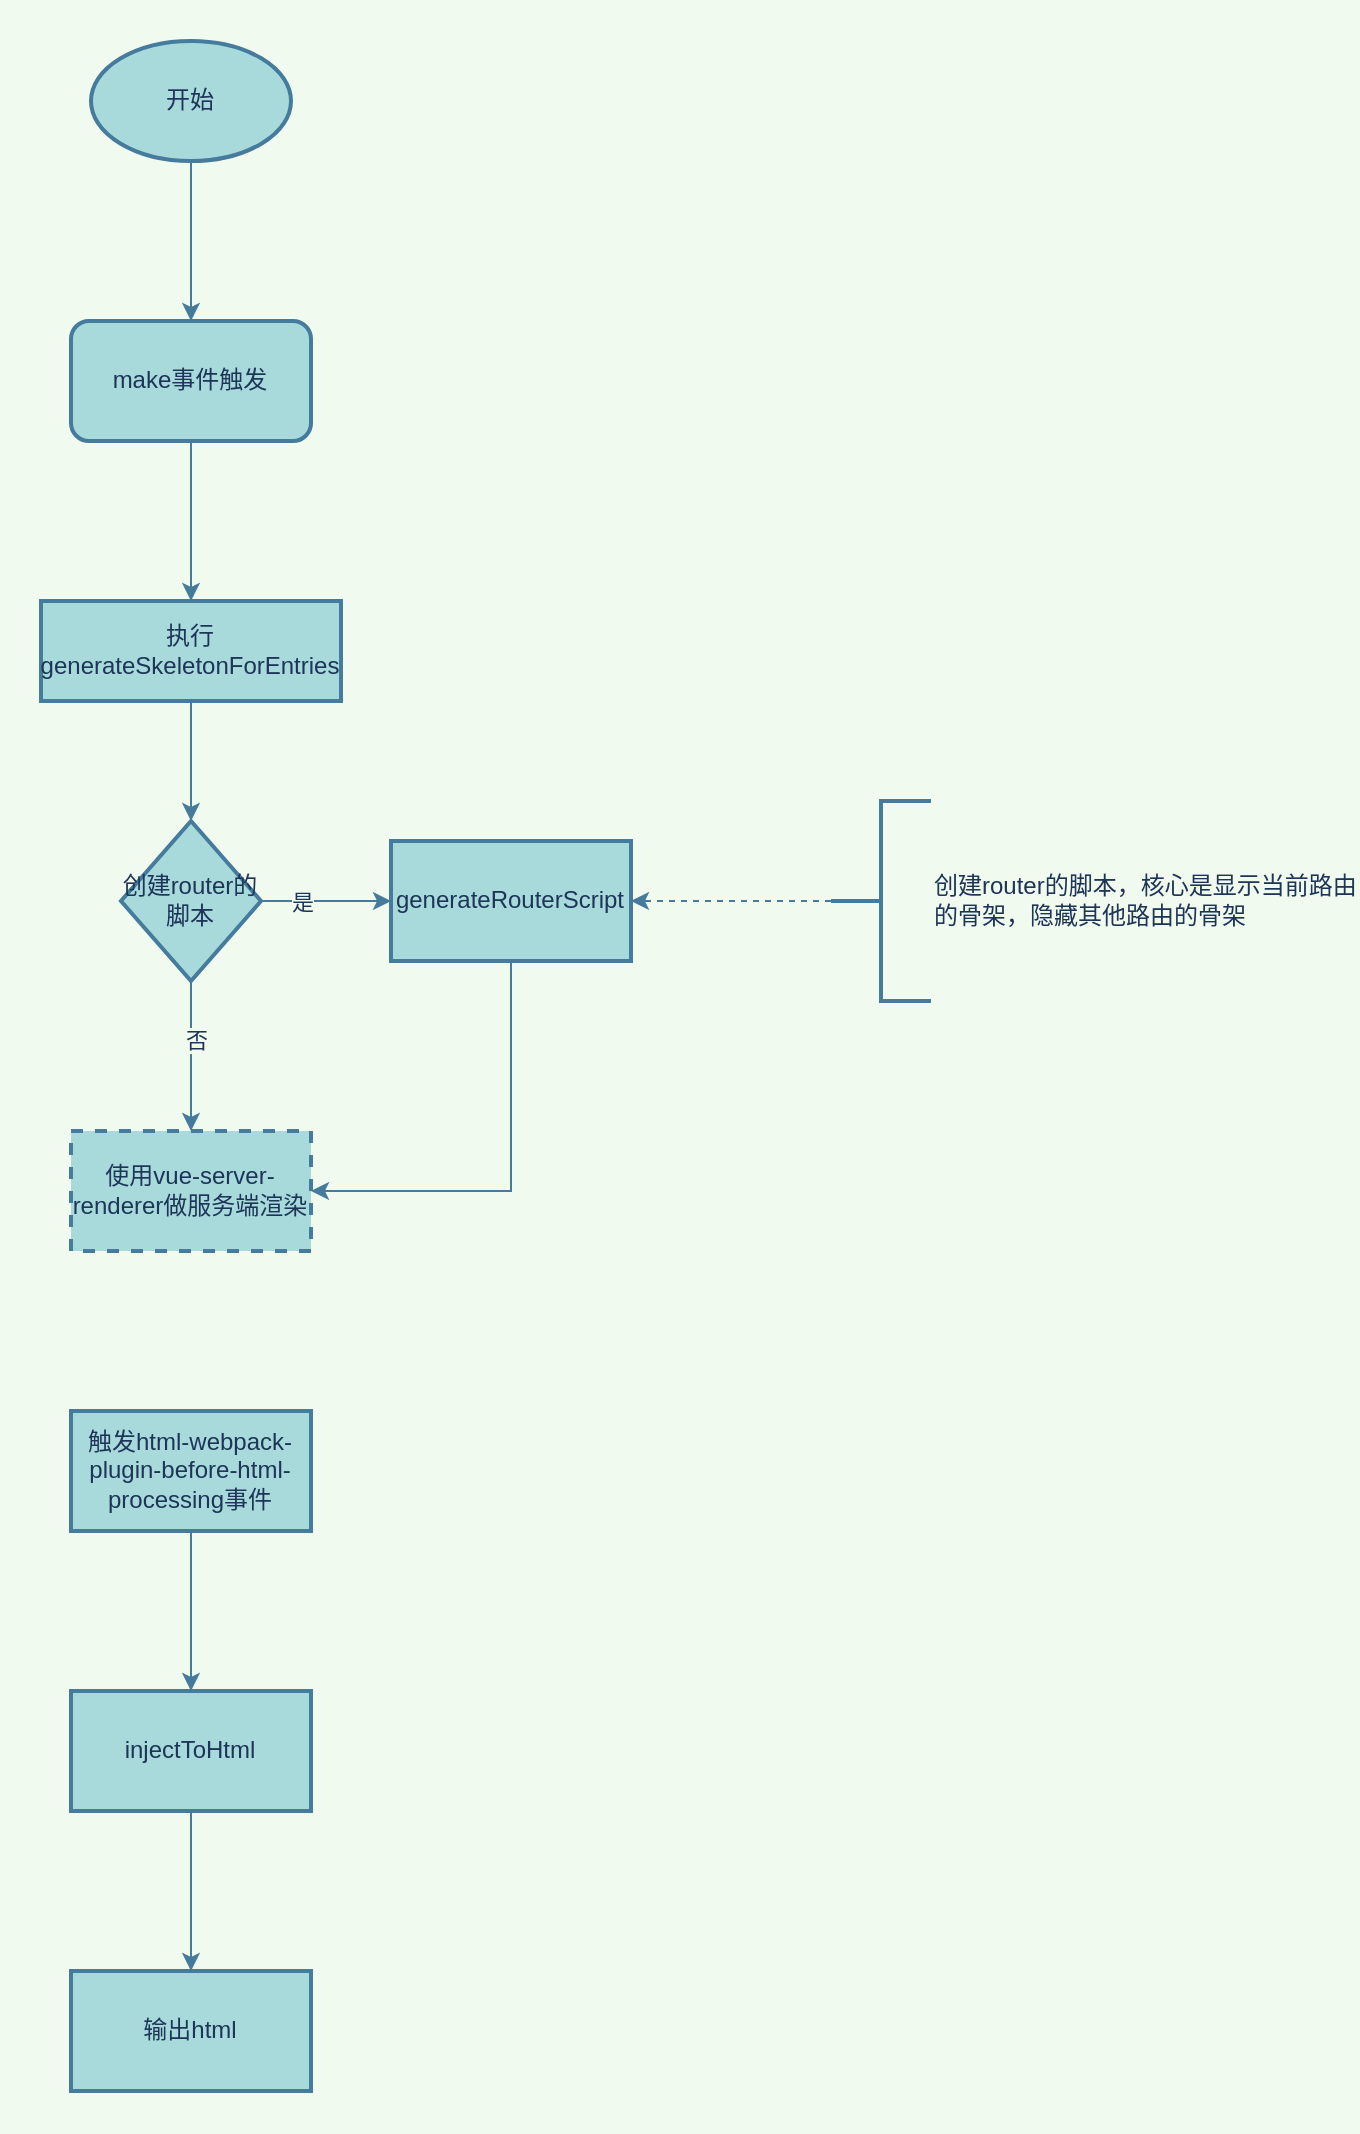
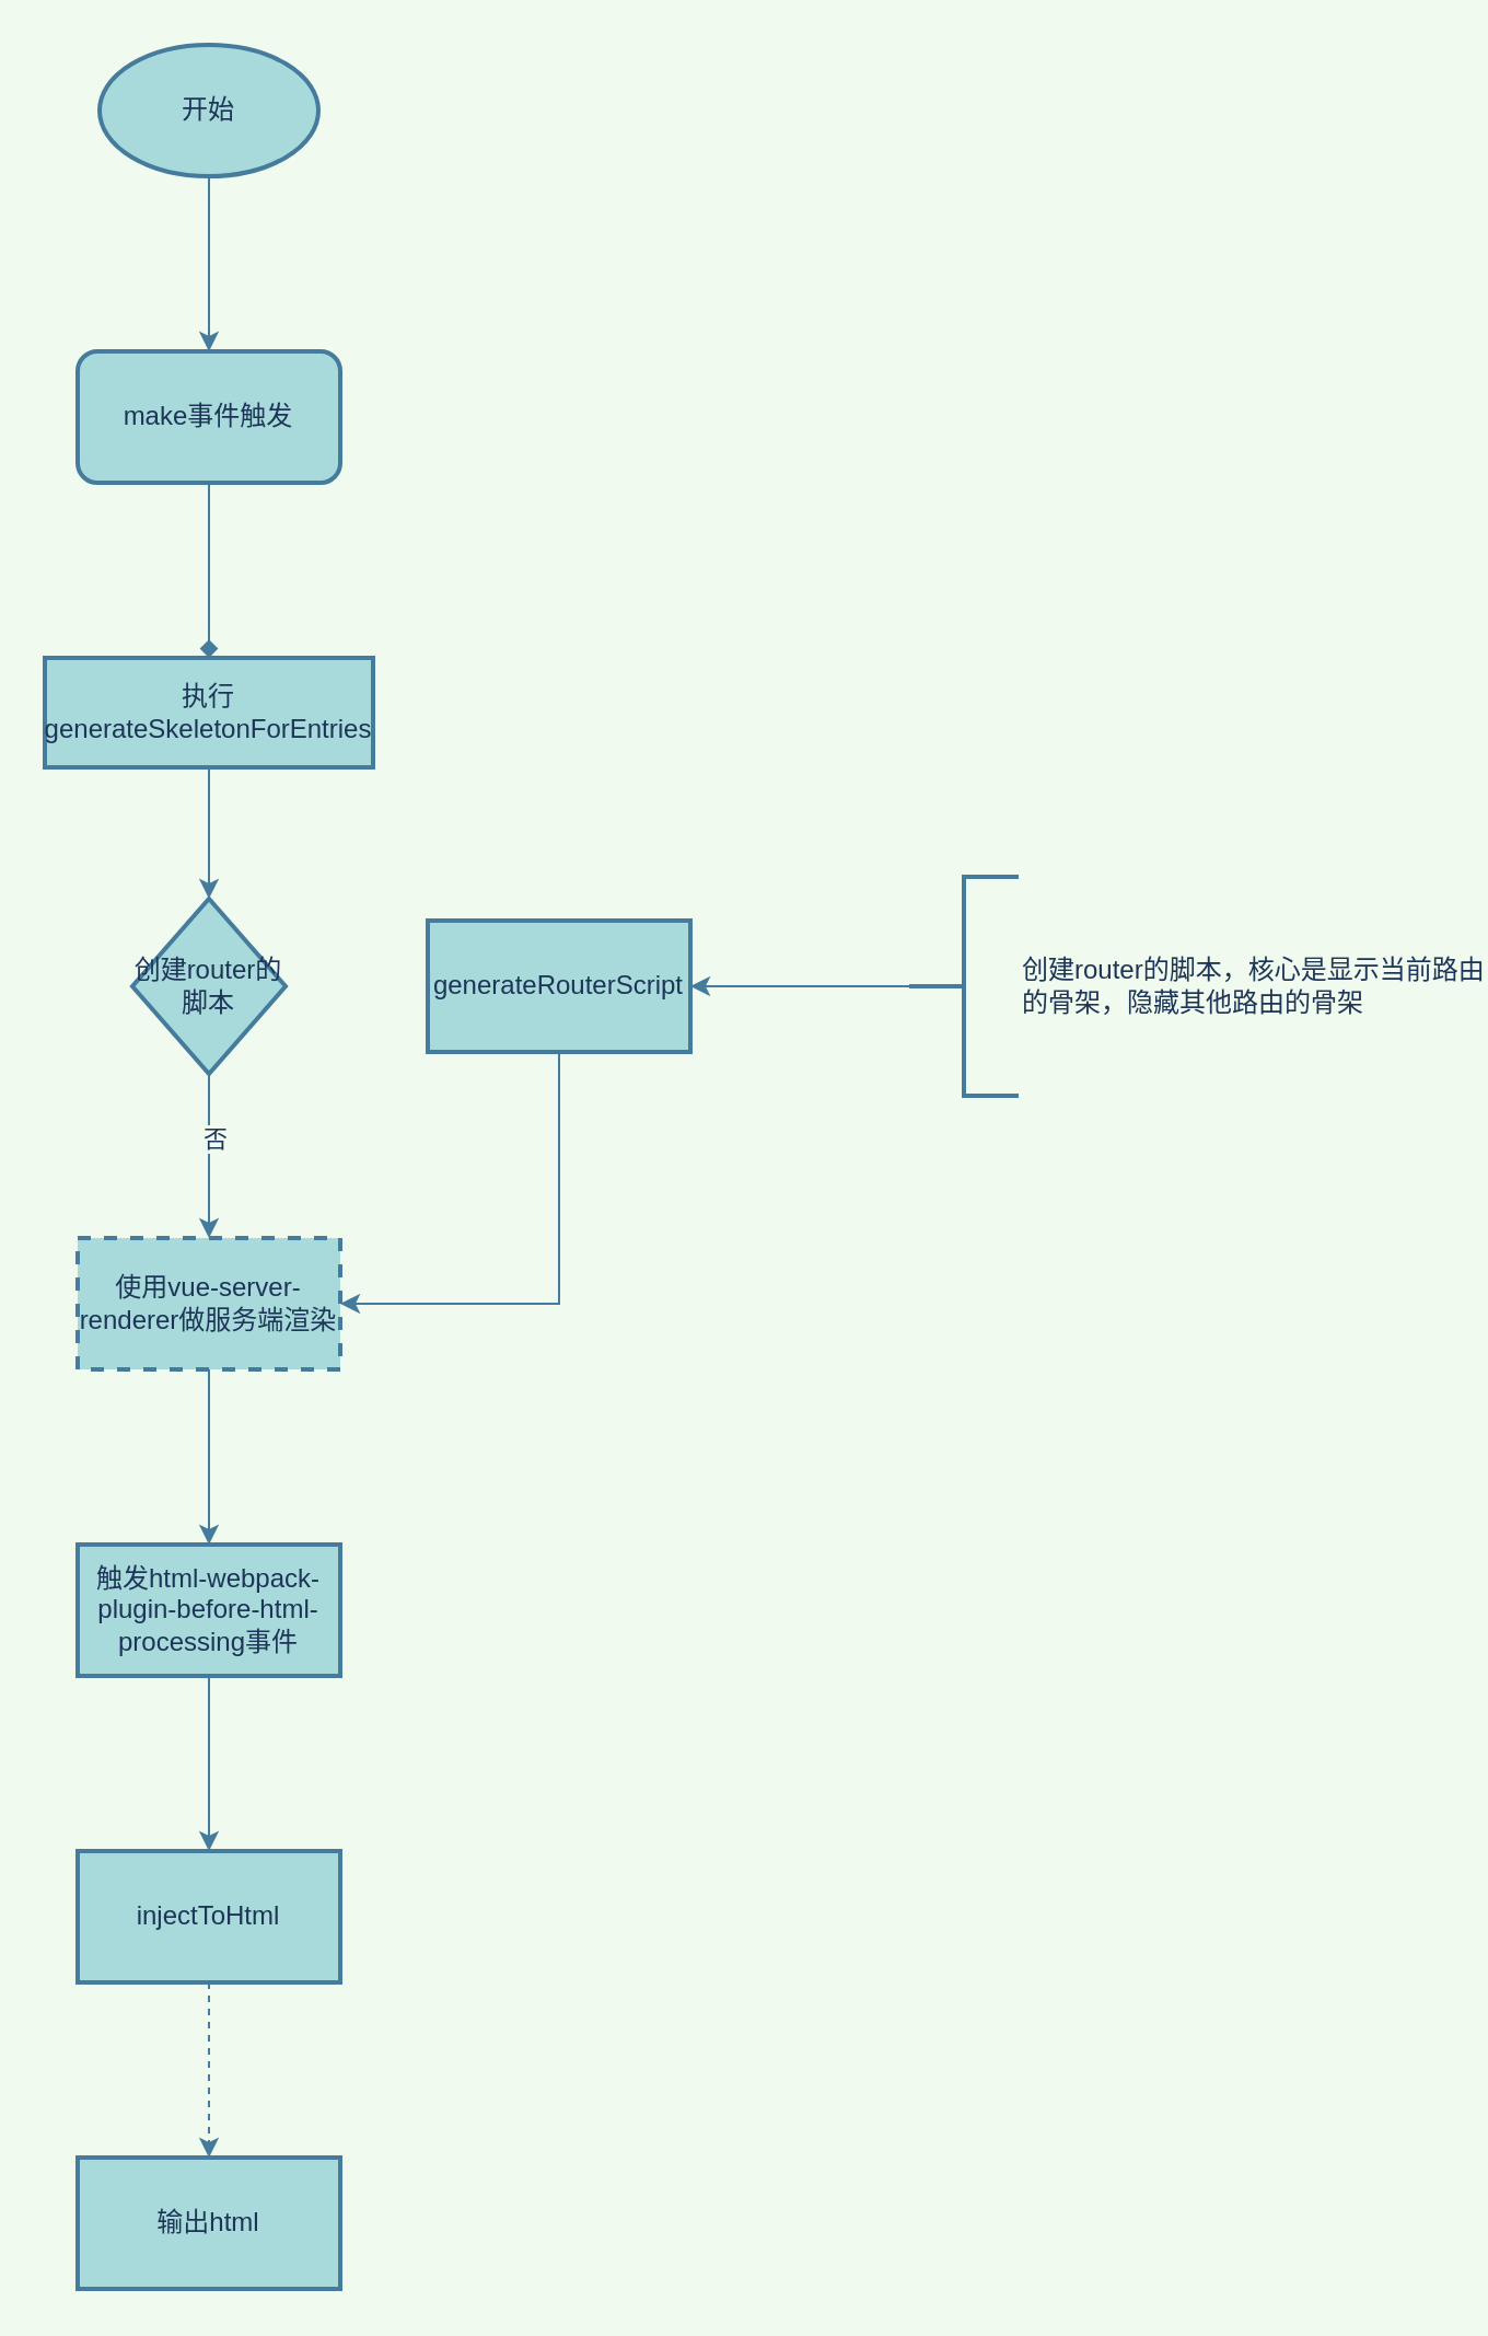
  <mxCell id="0" />
  <mxCell id="1" parent="0" />
  <mxCell id="2" value="" style="edgeStyle=orthogonalEdgeStyle;rounded=0;orthogonalLoop=1;jettySize=auto;html=1;labelBackgroundColor=#F1FAEE;strokeColor=#457B9D;fontColor=#1D3557;" parent="1" source="3" target="5" edge="1"><mxGeometry relative="1" as="geometry" /></mxCell>
  <mxCell id="3" value="开始" style="strokeWidth=2;html=1;shape=mxgraph.flowchart.start_1;whiteSpace=wrap;fillColor=#A8DADC;strokeColor=#457B9D;fontColor=#1D3557;" parent="1" vertex="1"><mxGeometry x="45" y="20" width="100" height="60" as="geometry" /></mxCell>
- <mxCell id="4" value="" style="edgeStyle=orthogonalEdgeStyle;rounded=0;orthogonalLoop=1;jettySize=auto;html=1;labelBackgroundColor=#F1FAEE;strokeColor=#457B9D;fontColor=#1D3557;" parent="1" source="5" target="7" edge="1"><mxGeometry relative="1" as="geometry" /></mxCell>
+ <mxCell id="4" value="" style="edgeStyle=orthogonalEdgeStyle;rounded=0;orthogonalLoop=1;jettySize=auto;html=1;labelBackgroundColor=#F1FAEE;strokeColor=#457B9D;fontColor=#1D3557;endArrow=diamond;" parent="1" source="5" target="7" edge="1"><mxGeometry relative="1" as="geometry" /></mxCell>
  <mxCell id="5" value="make事件触发" style="whiteSpace=wrap;html=1;strokeWidth=2;fillColor=#A8DADC;strokeColor=#457B9D;fontColor=#1D3557;rounded=1;" parent="1" vertex="1"><mxGeometry x="35" y="160" width="120" height="60" as="geometry" /></mxCell>
  <mxCell id="6" value="" style="edgeStyle=orthogonalEdgeStyle;rounded=0;orthogonalLoop=1;jettySize=auto;html=1;labelBackgroundColor=#F1FAEE;strokeColor=#457B9D;fontColor=#1D3557;" parent="1" source="7" target="20" edge="1"><mxGeometry relative="1" as="geometry" /></mxCell>
  <mxCell id="7" value="执行generateSkeletonForEntries" style="whiteSpace=wrap;html=1;strokeWidth=2;fillColor=#A8DADC;strokeColor=#457B9D;fontColor=#1D3557;" parent="1" vertex="1"><mxGeometry x="20" y="300" width="150" height="50" as="geometry" /></mxCell>
  <mxCell id="8" style="edgeStyle=orthogonalEdgeStyle;rounded=0;orthogonalLoop=1;jettySize=auto;html=1;entryX=1;entryY=0.5;entryDx=0;entryDy=0;labelBackgroundColor=#F1FAEE;strokeColor=#457B9D;fontColor=#1D3557;" parent="1" source="9" target="11" edge="1"><mxGeometry relative="1" as="geometry"><Array as="points"><mxPoint x="255" y="595" /></Array></mxGeometry></mxCell>
  <mxCell id="9" value="generateRouterScript" style="whiteSpace=wrap;html=1;strokeWidth=2;fillColor=#A8DADC;strokeColor=#457B9D;fontColor=#1D3557;" parent="1" vertex="1"><mxGeometry x="195" y="420" width="120" height="60" as="geometry" /></mxCell>
+ <mxCell id="10" value="" style="edgeStyle=orthogonalEdgeStyle;rounded=0;orthogonalLoop=1;jettySize=auto;html=1;labelBackgroundColor=#F1FAEE;strokeColor=#457B9D;fontColor=#1D3557;" parent="1" source="11" target="13" edge="1"><mxGeometry relative="1" as="geometry" /></mxCell>
  <mxCell id="11" value="使用vue-server-renderer做服务端渲染" style="whiteSpace=wrap;html=1;strokeWidth=2;fillColor=#A8DADC;strokeColor=#457B9D;fontColor=#1D3557;dashed=1;" parent="1" vertex="1"><mxGeometry x="35" y="565" width="120" height="60" as="geometry" /></mxCell>
  <mxCell id="12" value="" style="edgeStyle=orthogonalEdgeStyle;rounded=0;orthogonalLoop=1;jettySize=auto;html=1;labelBackgroundColor=#F1FAEE;strokeColor=#457B9D;fontColor=#1D3557;" parent="1" source="13" target="15" edge="1"><mxGeometry relative="1" as="geometry" /></mxCell>
  <mxCell id="13" value="触发html-webpack-plugin-before-html-processing事件" style="whiteSpace=wrap;html=1;strokeWidth=2;fillColor=#A8DADC;strokeColor=#457B9D;fontColor=#1D3557;" parent="1" vertex="1"><mxGeometry x="35" y="705" width="120" height="60" as="geometry" /></mxCell>
- <mxCell id="14" value="" style="edgeStyle=orthogonalEdgeStyle;rounded=0;orthogonalLoop=1;jettySize=auto;html=1;labelBackgroundColor=#F1FAEE;strokeColor=#457B9D;fontColor=#1D3557;" parent="1" source="15" target="23" edge="1"><mxGeometry relative="1" as="geometry" /></mxCell>
+ <mxCell id="14" value="" style="edgeStyle=orthogonalEdgeStyle;rounded=0;orthogonalLoop=1;jettySize=auto;html=1;labelBackgroundColor=#F1FAEE;strokeColor=#457B9D;fontColor=#1D3557;dashed=1;" parent="1" source="15" target="23" edge="1"><mxGeometry relative="1" as="geometry" /></mxCell>
  <mxCell id="15" value="injectToHtml" style="whiteSpace=wrap;html=1;strokeWidth=2;fillColor=#A8DADC;strokeColor=#457B9D;fontColor=#1D3557;" parent="1" vertex="1"><mxGeometry x="35" y="845" width="120" height="60" as="geometry" /></mxCell>
- <mxCell id="16" value="" style="edgeStyle=orthogonalEdgeStyle;rounded=0;orthogonalLoop=1;jettySize=auto;html=1;labelBackgroundColor=#F1FAEE;strokeColor=#457B9D;fontColor=#1D3557;" parent="1" source="20" target="9" edge="1"><mxGeometry relative="1" as="geometry" /></mxCell>
- <mxCell id="17" value="是" style="edgeLabel;html=1;align=center;verticalAlign=middle;resizable=0;points=[];labelBackgroundColor=#F1FAEE;fontColor=#1D3557;" parent="16" vertex="1" connectable="0"><mxGeometry x="-0.388" relative="1" as="geometry"><mxPoint as="offset" /></mxGeometry></mxCell>
  <mxCell id="18" value="" style="edgeStyle=orthogonalEdgeStyle;rounded=0;orthogonalLoop=1;jettySize=auto;html=1;labelBackgroundColor=#F1FAEE;strokeColor=#457B9D;fontColor=#1D3557;" parent="1" source="20" target="11" edge="1"><mxGeometry relative="1" as="geometry" /></mxCell>
  <mxCell id="19" value="否" style="edgeLabel;html=1;align=center;verticalAlign=middle;resizable=0;points=[];labelBackgroundColor=#F1FAEE;fontColor=#1D3557;" parent="18" vertex="1" connectable="0"><mxGeometry x="-0.227" y="2" relative="1" as="geometry"><mxPoint as="offset" /></mxGeometry></mxCell>
  <mxCell id="20" value="创建router的脚本" style="rhombus;whiteSpace=wrap;html=1;strokeWidth=2;fillColor=#A8DADC;strokeColor=#457B9D;fontColor=#1D3557;" parent="1" vertex="1"><mxGeometry x="60" y="410" width="70" height="80" as="geometry" /></mxCell>
- <mxCell id="21" value="" style="edgeStyle=orthogonalEdgeStyle;rounded=0;orthogonalLoop=1;jettySize=auto;html=1;labelBackgroundColor=#F1FAEE;strokeColor=#457B9D;fontColor=#1D3557;dashed=1;" parent="1" source="22" target="9" edge="1"><mxGeometry relative="1" as="geometry" /></mxCell>
+ <mxCell id="21" value="" style="edgeStyle=orthogonalEdgeStyle;rounded=0;orthogonalLoop=1;jettySize=auto;html=1;labelBackgroundColor=#F1FAEE;strokeColor=#457B9D;fontColor=#1D3557;" parent="1" source="22" target="9" edge="1"><mxGeometry relative="1" as="geometry" /></mxCell>
  <mxCell id="22" value="&lt;span style=&quot;text-align: center&quot;&gt;创建router的脚本，核心是显示当前路由&lt;br&gt;的骨架，隐藏其他路由的骨架&lt;/span&gt;" style="strokeWidth=2;html=1;shape=mxgraph.flowchart.annotation_2;align=left;labelPosition=right;pointerEvents=1;fillColor=#A8DADC;strokeColor=#457B9D;fontColor=#1D3557;" parent="1" vertex="1"><mxGeometry x="415" y="400" width="50" height="100" as="geometry" /></mxCell>
  <mxCell id="23" value="输出html" style="whiteSpace=wrap;html=1;strokeWidth=2;fillColor=#A8DADC;strokeColor=#457B9D;fontColor=#1D3557;" parent="1" vertex="1"><mxGeometry x="35" y="985" width="120" height="60" as="geometry" /></mxCell>
